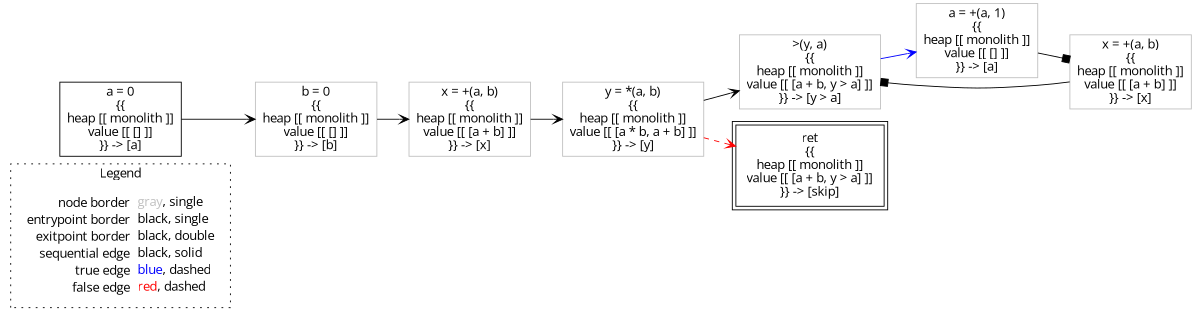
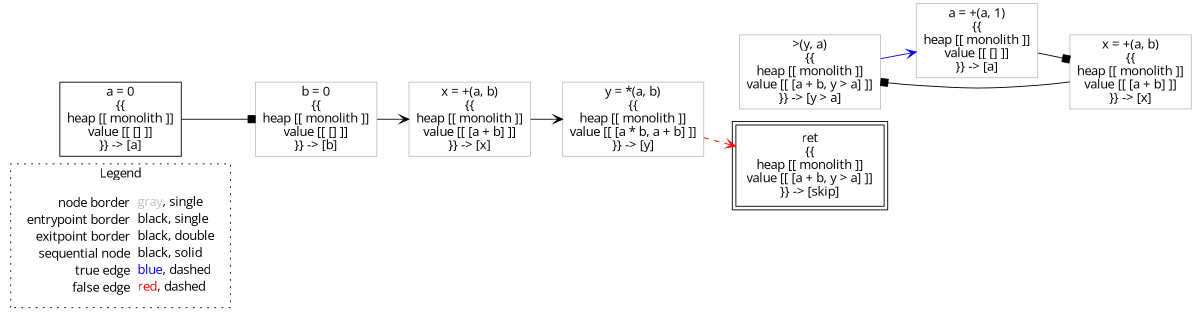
  digraph {
    fontname="Open Sans"
    rankdir=LR
    node [fontname="Open Sans" shape=rect color=gray]
    edge [arrowhead=vee color=black fontname="Open Sans"]
-   n1 [label=<<table border="0" cellpadding="2" cellspacing="0" cellborder="0"><tr><td align="right">node border&nbsp;</td><td align="left"><font color="gray">gray</font>, single</td></tr><tr><td align="right">entrypoint border&nbsp;</td><td align="left"><font color="black">black</font>, single</td></tr><tr><td align="right">exitpoint border&nbsp;</td><td align="left"><font color="black">black</font>, double</td></tr><tr><td align="right">sequential edge&nbsp;</td><td align="left"><font color="black">black</font>, solid</td></tr><tr><td align="right">true edge&nbsp;</td><td align="left"><font color="blue">blue</font>, dashed</td></tr><tr><td align="right">false edge&nbsp;</td><td align="left"><font color="red">red</font>, dashed</td></tr></table>> shape=plaintext color=""]
+   n1 [label=<<table border="0" cellpadding="2" cellspacing="0" cellborder="0"><tr><td align="right">node border&nbsp;</td><td align="left"><font color="gray">gray</font>, single</td></tr><tr><td align="right">entrypoint border&nbsp;</td><td align="left"><font color="black">black</font>, single</td></tr><tr><td align="right">exitpoint border&nbsp;</td><td align="left"><font color="black">black</font>, double</td></tr><tr><td align="right">sequential node&nbsp;</td><td align="left"><font color="black">black</font>, solid</td></tr><tr><td align="right">true edge&nbsp;</td><td align="left"><font color="blue">blue</font>, dashed</td></tr><tr><td align="right">false edge&nbsp;</td><td align="left"><font color="red">red</font>, dashed</td></tr></table>> shape=plaintext color=""]
    n2 [color=black label=<a = 0<BR/>{{<BR/>heap [[ monolith ]]<BR/>value [[ [] ]]<BR/>}} -&gt; [a]>]
    n3 [label=<b = 0<BR/>{{<BR/>heap [[ monolith ]]<BR/>value [[ [] ]]<BR/>}} -&gt; [b]>]
    n4 [label=<x = +(a, b)<BR/>{{<BR/>heap [[ monolith ]]<BR/>value [[ [a + b] ]]<BR/>}} -&gt; [x]>]
    n5 [label=<y = *(a, b)<BR/>{{<BR/>heap [[ monolith ]]<BR/>value [[ [a * b, a + b] ]]<BR/>}} -&gt; [y]>]
    n6 [label=<&gt;(y, a)<BR/>{{<BR/>heap [[ monolith ]]<BR/>value [[ [a + b, y &gt; a] ]]<BR/>}} -&gt; [y &gt; a]>]
    n7 [color=black label=<ret<BR/>{{<BR/>heap [[ monolith ]]<BR/>value [[ [a + b, y &gt; a] ]]<BR/>}} -&gt; [skip]> peripheries=2]
    n8 [label=<a = +(a, 1)<BR/>{{<BR/>heap [[ monolith ]]<BR/>value [[ [] ]]<BR/>}} -&gt; [a]>]
    n9 [label=<x = +(a, b)<BR/>{{<BR/>heap [[ monolith ]]<BR/>value [[ [a + b] ]]<BR/>}} -&gt; [x]>]
    subgraph cluster_1 {
      label=Legend
      style=dotted
      n1
    }
-   n2 -> n3
+   n2 -> n3 [arrowhead=box]
    n3 -> n4
    n4 -> n5
-   n5 -> n6
    n5 -> n7 [color=red style=dashed]
    n6 -> n8 [color=blue style=solid]
    n8 -> n9 [arrowhead=box]
    n9 -> n6 [arrowhead=box]
  }
